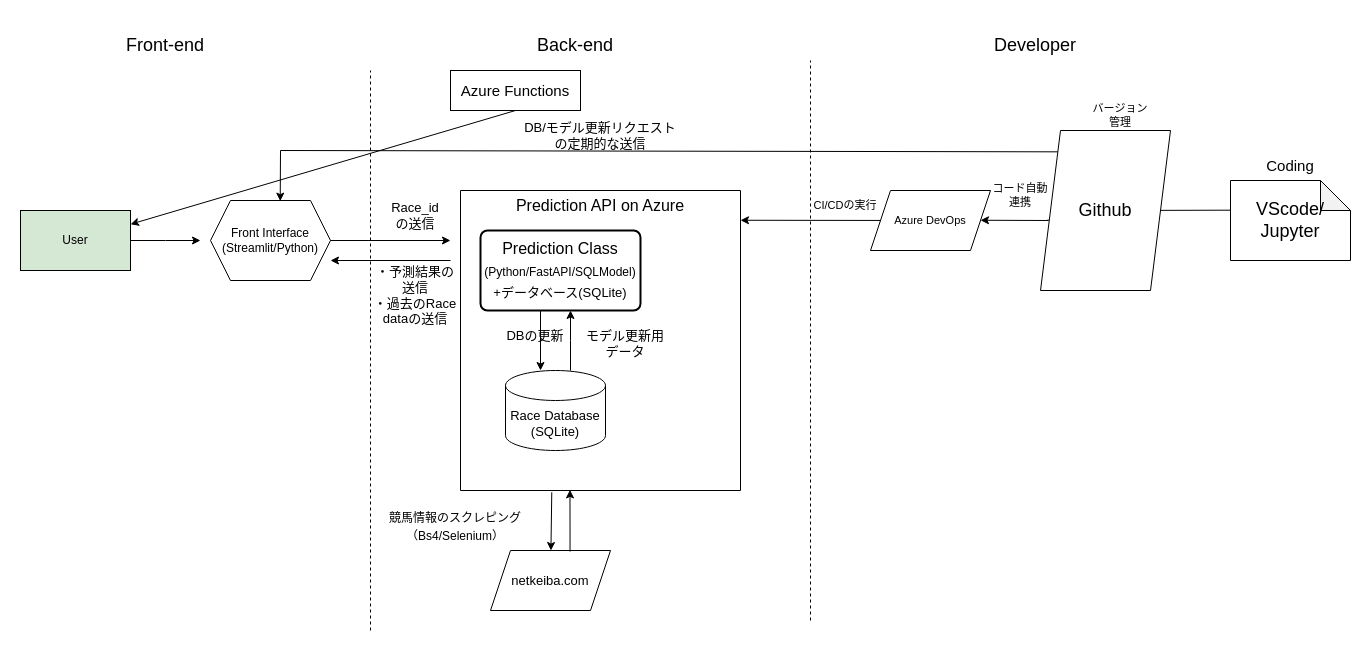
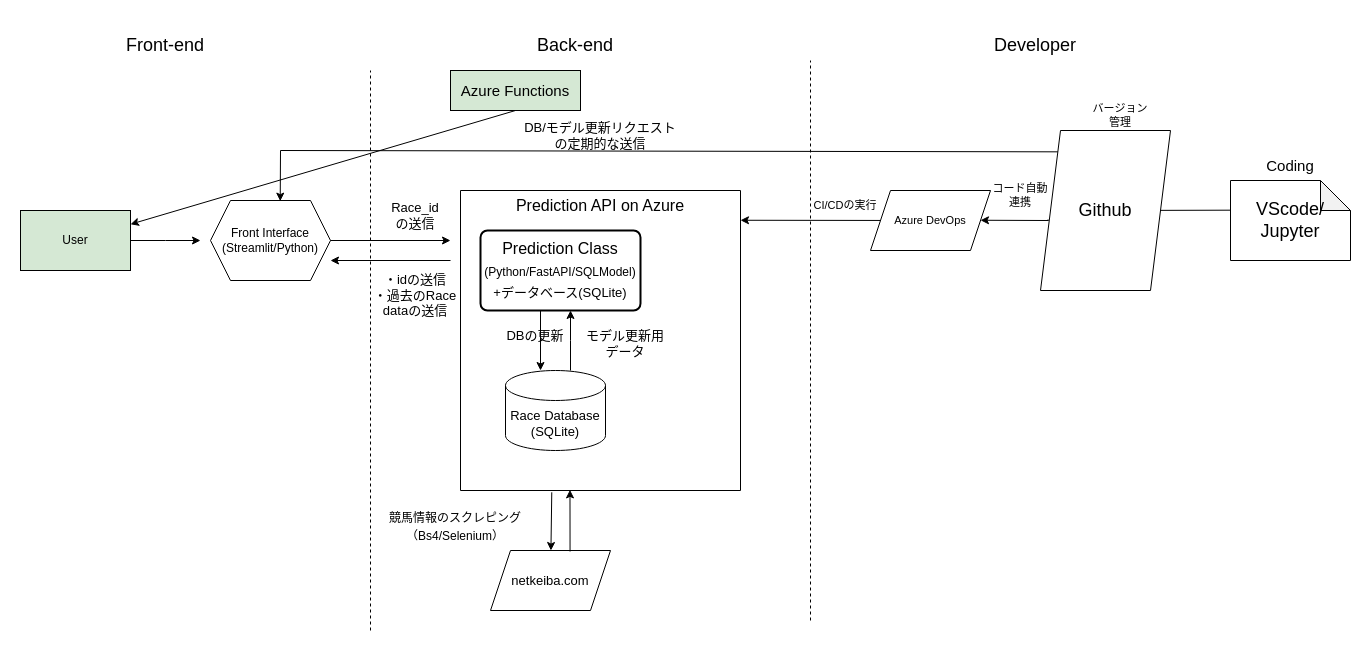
  <mxCell id="0" />
  <mxCell id="1" parent="0" />
  <mxCell id="2" value="" style="edgeStyle=orthogonalEdgeStyle;rounded=0;orthogonalLoop=1;jettySize=auto;html=1;" edge="1" parent="1" source="3"><mxGeometry relative="1" as="geometry"><mxPoint x="200" y="240" as="targetPoint" /></mxGeometry></mxCell>
  <mxCell id="3" value="User" style="rounded=0;whiteSpace=wrap;html=1;fillColor=#d5e8d4;" vertex="1" parent="1"><mxGeometry x="20" y="210" width="110" height="60" as="geometry" /></mxCell>
  <mxCell id="4" value="Front Interface&lt;br&gt;(Streamlit/Python)" style="shape=hexagon;perimeter=hexagonPerimeter2;whiteSpace=wrap;html=1;fixedSize=1;" vertex="1" parent="1"><mxGeometry x="210" y="200" width="120" height="80" as="geometry" /></mxCell>
  <mxCell id="5" value="" style="endArrow=none;dashed=1;html=1;rounded=0;" edge="1" parent="1"><mxGeometry width="50" height="50" relative="1" as="geometry"><mxPoint x="370" y="630" as="sourcePoint" /><mxPoint x="370" y="70" as="targetPoint" /></mxGeometry></mxCell>
  <mxCell id="6" value="Front-end" style="text;html=1;strokeColor=none;fillColor=none;align=center;verticalAlign=middle;whiteSpace=wrap;rounded=0;fontSize=18;" vertex="1" parent="1"><mxGeometry x="120" y="20" width="90" height="50" as="geometry" /></mxCell>
  <mxCell id="7" value="" style="endArrow=classic;html=1;rounded=0;fontSize=13;exitX=1;exitY=0.5;exitDx=0;exitDy=0;" edge="1" parent="1" source="4"><mxGeometry width="50" height="50" relative="1" as="geometry"><mxPoint x="370" y="360" as="sourcePoint" /><mxPoint x="450" y="240" as="targetPoint" /></mxGeometry></mxCell>
  <mxCell id="8" value="Race_idの送信" style="text;html=1;strokeColor=none;fillColor=none;align=center;verticalAlign=middle;whiteSpace=wrap;rounded=0;fontSize=13;" vertex="1" parent="1"><mxGeometry x="385" y="200" width="60" height="30" as="geometry" /></mxCell>
  <mxCell id="9" value="" style="endArrow=classic;html=1;rounded=0;fontSize=13;" edge="1" parent="1"><mxGeometry width="50" height="50" relative="1" as="geometry"><mxPoint x="450" y="260" as="sourcePoint" /><mxPoint x="330" y="260" as="targetPoint" /></mxGeometry></mxCell>
- <mxCell id="10" value="・予測結果の送信&lt;br&gt;・過去のRace dataの送信" style="text;html=1;strokeColor=none;fillColor=none;align=center;verticalAlign=middle;whiteSpace=wrap;rounded=0;fontSize=13;" vertex="1" parent="1"><mxGeometry x="370" y="270" width="90" height="50" as="geometry" /></mxCell>
+ <mxCell id="10" value="・idの送信&lt;br&gt;・過去のRace dataの送信" style="text;html=1;strokeColor=none;fillColor=none;align=center;verticalAlign=middle;whiteSpace=wrap;rounded=0;fontSize=13;" vertex="1" parent="1"><mxGeometry x="370" y="270" width="90" height="50" as="geometry" /></mxCell>
  <mxCell id="11" value="" style="swimlane;startSize=0;fontSize=13;" vertex="1" parent="1"><mxGeometry x="460" y="190" width="280" height="300" as="geometry" /></mxCell>
  <mxCell id="12" value="&lt;font style=&quot;font-size: 13px&quot;&gt;&lt;font style=&quot;font-size: 16px&quot;&gt;P&lt;/font&gt;&lt;span style=&quot;font-size: 16px&quot;&gt;rediction Class&lt;br&gt;&lt;/span&gt;&lt;font style=&quot;font-size: 12px&quot;&gt;(Python/FastAPI/SQLModel)&lt;/font&gt;&lt;br&gt;&lt;span&gt;+データベース(SQLite)&lt;/span&gt;&lt;br&gt;&lt;/font&gt;" style="rounded=1;whiteSpace=wrap;html=1;absoluteArcSize=1;arcSize=14;strokeWidth=2;fontSize=18;" vertex="1" parent="11"><mxGeometry x="20" y="40" width="160" height="80" as="geometry" /></mxCell>
  <mxCell id="13" value="" style="edgeStyle=orthogonalEdgeStyle;rounded=0;orthogonalLoop=1;jettySize=auto;html=1;fontSize=13;" edge="1" parent="11" source="14" target="12"><mxGeometry relative="1" as="geometry"><Array as="points"><mxPoint x="110" y="150" /><mxPoint x="110" y="150" /></Array></mxGeometry></mxCell>
  <mxCell id="14" value="Race Database&lt;br&gt;(SQLite)" style="shape=cylinder3;whiteSpace=wrap;html=1;boundedLbl=1;backgroundOutline=1;size=15;fontSize=13;" vertex="1" parent="11"><mxGeometry x="45" y="180" width="100" height="80" as="geometry" /></mxCell>
  <mxCell id="15" value="モデル更新用データ" style="text;html=1;strokeColor=none;fillColor=none;align=center;verticalAlign=middle;whiteSpace=wrap;rounded=0;fontSize=13;" vertex="1" parent="11"><mxGeometry x="120" y="135" width="90" height="35" as="geometry" /></mxCell>
  <mxCell id="16" value="" style="endArrow=classic;html=1;rounded=0;fontSize=13;entryX=0.35;entryY=0;entryDx=0;entryDy=0;entryPerimeter=0;" edge="1" parent="11" target="14"><mxGeometry width="50" height="50" relative="1" as="geometry"><mxPoint x="80" y="120" as="sourcePoint" /><mxPoint x="80" y="170" as="targetPoint" /></mxGeometry></mxCell>
  <mxCell id="17" value="DBの更新" style="text;html=1;strokeColor=none;fillColor=none;align=center;verticalAlign=middle;whiteSpace=wrap;rounded=0;fontSize=13;" vertex="1" parent="11"><mxGeometry x="45" y="130" width="60" height="30" as="geometry" /></mxCell>
  <mxCell id="18" value="&lt;font style=&quot;font-size: 16px&quot;&gt;Prediction API on Azure&lt;/font&gt;" style="text;html=1;strokeColor=none;fillColor=none;align=center;verticalAlign=middle;whiteSpace=wrap;rounded=0;fontSize=13;" vertex="1" parent="11"><mxGeometry x="50" width="180" height="30" as="geometry" /></mxCell>
- <mxCell id="19" value="&lt;font style=&quot;font-size: 15px&quot;&gt;Azure Functions&lt;/font&gt;" style="rounded=0;whiteSpace=wrap;html=1;fontSize=16;" vertex="1" parent="1"><mxGeometry x="450" y="70" width="130" height="40" as="geometry" /></mxCell>
+ <mxCell id="19" value="&lt;font style=&quot;font-size: 15px&quot;&gt;Azure Functions&lt;/font&gt;" style="rounded=0;whiteSpace=wrap;html=1;fontSize=16;fillColor=#d5e8d4;" vertex="1" parent="1"><mxGeometry x="450" y="70" width="130" height="40" as="geometry" /></mxCell>
  <mxCell id="20" value="" style="endArrow=classic;html=1;rounded=0;fontSize=15;exitX=0.5;exitY=1;exitDx=0;exitDy=0;" edge="1" parent="1" source="19" target="3"><mxGeometry width="50" height="50" relative="1" as="geometry"><mxPoint x="509.5" y="120" as="sourcePoint" /><mxPoint x="515" y="180" as="targetPoint" /></mxGeometry></mxCell>
  <mxCell id="21" value="&lt;font style=&quot;font-size: 12px&quot;&gt;競馬情報のスクレピング&lt;br&gt;（Bs4/Selenium）&lt;br&gt;&lt;/font&gt;" style="text;html=1;strokeColor=none;fillColor=none;align=center;verticalAlign=middle;whiteSpace=wrap;rounded=0;fontSize=15;" vertex="1" parent="1"><mxGeometry x="360" y="510" width="190" height="30" as="geometry" /></mxCell>
  <mxCell id="22" value="DB/モデル更新リクエストの定期的な送信" style="text;html=1;strokeColor=none;fillColor=none;align=center;verticalAlign=middle;whiteSpace=wrap;rounded=0;fontSize=13;" vertex="1" parent="1"><mxGeometry x="520" y="120" width="160" height="30" as="geometry" /></mxCell>
  <mxCell id="23" value="netkeiba.com" style="shape=parallelogram;perimeter=parallelogramPerimeter;whiteSpace=wrap;html=1;fixedSize=1;fontSize=13;" vertex="1" parent="1"><mxGeometry x="490" y="550" width="120" height="60" as="geometry" /></mxCell>
  <mxCell id="24" value="" style="endArrow=classic;html=1;rounded=0;fontSize=15;exitX=0.326;exitY=1.006;exitDx=0;exitDy=0;exitPerimeter=0;" edge="1" parent="1" source="11" target="23"><mxGeometry width="50" height="50" relative="1" as="geometry"><mxPoint x="740" y="260" as="sourcePoint" /><mxPoint x="700" y="210" as="targetPoint" /></mxGeometry></mxCell>
  <mxCell id="25" value="" style="endArrow=classic;html=1;rounded=0;fontSize=15;exitX=0.663;exitY=0.017;exitDx=0;exitDy=0;exitPerimeter=0;entryX=0.391;entryY=0.998;entryDx=0;entryDy=0;entryPerimeter=0;" edge="1" parent="1" source="23" target="11"><mxGeometry width="50" height="50" relative="1" as="geometry"><mxPoint x="561.28" y="501.8" as="sourcePoint" /><mxPoint x="610" y="520" as="targetPoint" /></mxGeometry></mxCell>
  <mxCell id="26" value="&lt;font style=&quot;font-size: 18px&quot;&gt;Back-end&lt;/font&gt;" style="text;html=1;strokeColor=none;fillColor=none;align=center;verticalAlign=middle;whiteSpace=wrap;rounded=0;fontSize=12;" vertex="1" parent="1"><mxGeometry x="510" y="30" width="130" height="30" as="geometry" /></mxCell>
  <mxCell id="27" value="" style="endArrow=none;dashed=1;html=1;rounded=0;" edge="1" parent="1"><mxGeometry width="50" height="50" relative="1" as="geometry"><mxPoint x="810" y="620" as="sourcePoint" /><mxPoint x="810" as="targetPoint" y="60" /></mxGeometry></mxCell>
  <mxCell id="28" value="&lt;span style=&quot;font-size: 18px&quot;&gt;Developer&lt;br&gt;&lt;/span&gt;" style="text;html=1;strokeColor=none;fillColor=none;align=center;verticalAlign=middle;whiteSpace=wrap;rounded=0;fontSize=12;" vertex="1" parent="1"><mxGeometry x="970" y="30" width="130" height="30" as="geometry" /></mxCell>
  <mxCell id="29" value="VScode/&lt;br&gt;Jupyter" style="shape=note;whiteSpace=wrap;html=1;backgroundOutline=1;darkOpacity=0.05;fontSize=18;" vertex="1" parent="1"><mxGeometry x="1230" y="180" width="120" height="80" as="geometry" /></mxCell>
  <mxCell id="30" value="&lt;font style=&quot;font-size: 15px&quot;&gt;Coding&lt;/font&gt;" style="text;html=1;strokeColor=none;fillColor=none;align=center;verticalAlign=middle;whiteSpace=wrap;rounded=0;fontSize=18;" vertex="1" parent="1"><mxGeometry x="1260" y="150" width="60" height="30" as="geometry" /></mxCell>
  <mxCell id="31" value="バージョン管理" style="text;html=1;strokeColor=none;fillColor=none;align=center;verticalAlign=middle;whiteSpace=wrap;rounded=0;fontSize=11;" vertex="1" parent="1"><mxGeometry x="1090" y="100" width="60" height="30" as="geometry" /></mxCell>
  <mxCell id="32" value="Azure DevOps" style="shape=parallelogram;perimeter=parallelogramPerimeter;whiteSpace=wrap;html=1;fixedSize=1;fontSize=11;" vertex="1" parent="1"><mxGeometry x="870" y="190" width="120" height="60" as="geometry" /></mxCell>
  <mxCell id="33" value="" style="endArrow=classic;html=1;rounded=0;fontSize=18;exitX=0.058;exitY=0.556;exitDx=0;exitDy=0;exitPerimeter=0;" edge="1" parent="1" source="34"><mxGeometry width="50" height="50" relative="1" as="geometry"><mxPoint x="1030" y="220" as="sourcePoint" /><mxPoint x="980" y="219.76" as="targetPoint" /><Array as="points"><mxPoint x="1048" y="220" /></Array></mxGeometry></mxCell>
  <mxCell id="34" value="Github" style="shape=parallelogram;perimeter=parallelogramPerimeter;whiteSpace=wrap;html=1;fixedSize=1;fontSize=18;" vertex="1" parent="1"><mxGeometry x="1040" y="130" width="130" height="160" as="geometry" /></mxCell>
  <mxCell id="35" value="" style="endArrow=none;html=1;rounded=0;fontSize=18;exitX=0.002;exitY=0.371;exitDx=0;exitDy=0;exitPerimeter=0;" edge="1" parent="1" source="29" target="34"><mxGeometry width="50" height="50" relative="1" as="geometry"><mxPoint x="1230" y="220" as="sourcePoint" /><mxPoint x="1070" y="220" as="targetPoint" /></mxGeometry></mxCell>
  <mxCell id="36" value="" style="endArrow=classic;html=1;rounded=0;fontSize=18;" edge="1" parent="1" source="32"><mxGeometry width="50" height="50" relative="1" as="geometry"><mxPoint x="790" y="220" as="sourcePoint" /><mxPoint x="740" y="219.76" as="targetPoint" /></mxGeometry></mxCell>
  <mxCell id="37" value="コード自動連携" style="text;html=1;strokeColor=none;fillColor=none;align=center;verticalAlign=middle;whiteSpace=wrap;rounded=0;fontSize=11;" vertex="1" parent="1"><mxGeometry x="990" y="180" width="60" height="30" as="geometry" /></mxCell>
  <mxCell id="38" value="CI/CDの実行" style="text;html=1;strokeColor=none;fillColor=none;align=center;verticalAlign=middle;whiteSpace=wrap;rounded=0;fontSize=11;" vertex="1" parent="1"><mxGeometry x="810" y="190" width="70" height="30" as="geometry" /></mxCell>
  <mxCell id="39" value="" style="endArrow=classic;html=1;rounded=0;fontSize=11;exitX=0;exitY=0;exitDx=0;exitDy=0;entryX=0.581;entryY=0.008;entryDx=0;entryDy=0;entryPerimeter=0;" edge="1" parent="1" source="34" target="4"><mxGeometry width="50" height="50" relative="1" as="geometry"><mxPoint x="680" y="290" as="sourcePoint" /><mxPoint x="240" y="150" as="targetPoint" /><Array as="points"><mxPoint x="280" y="150" /></Array></mxGeometry></mxCell>
